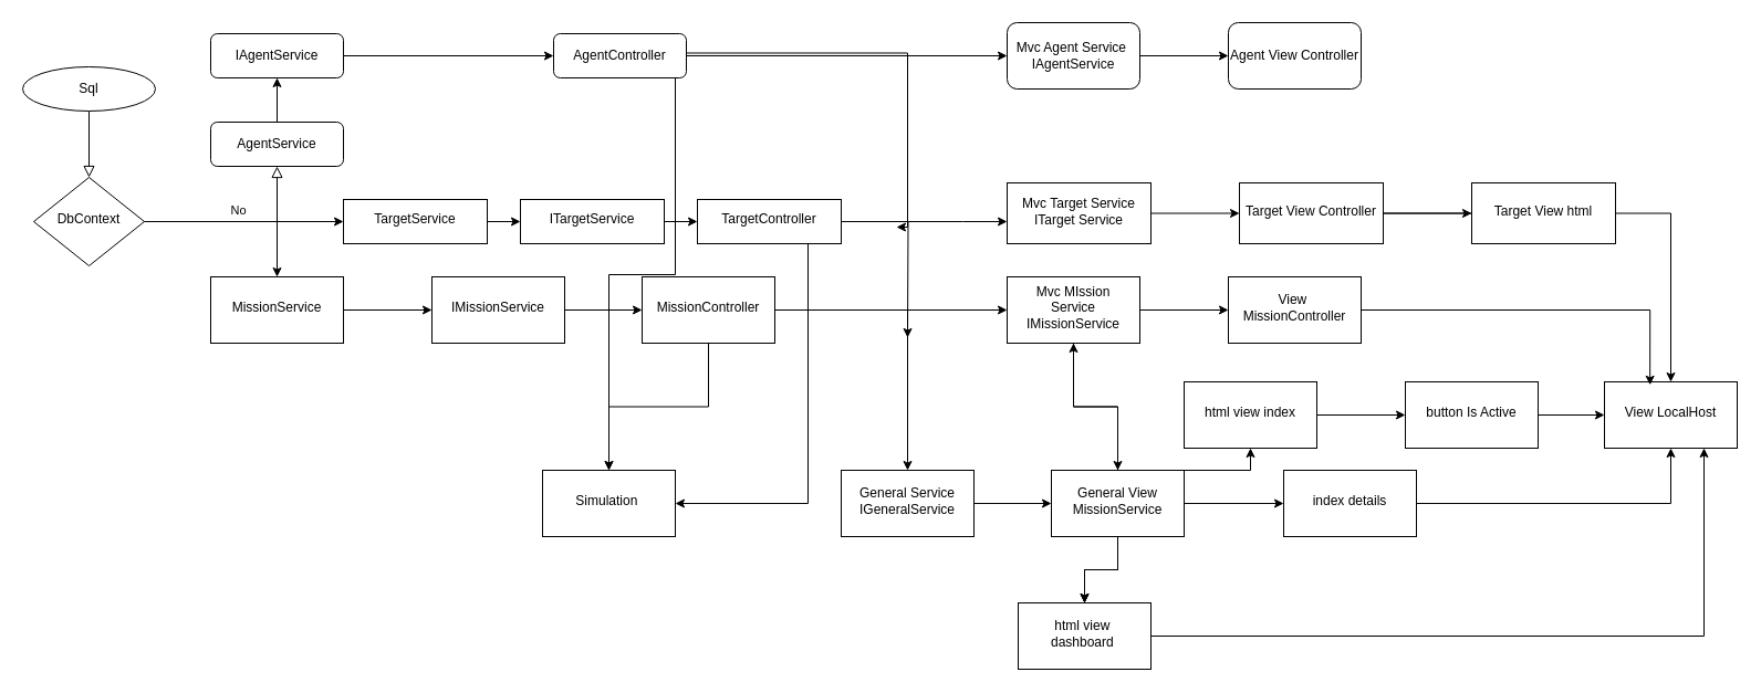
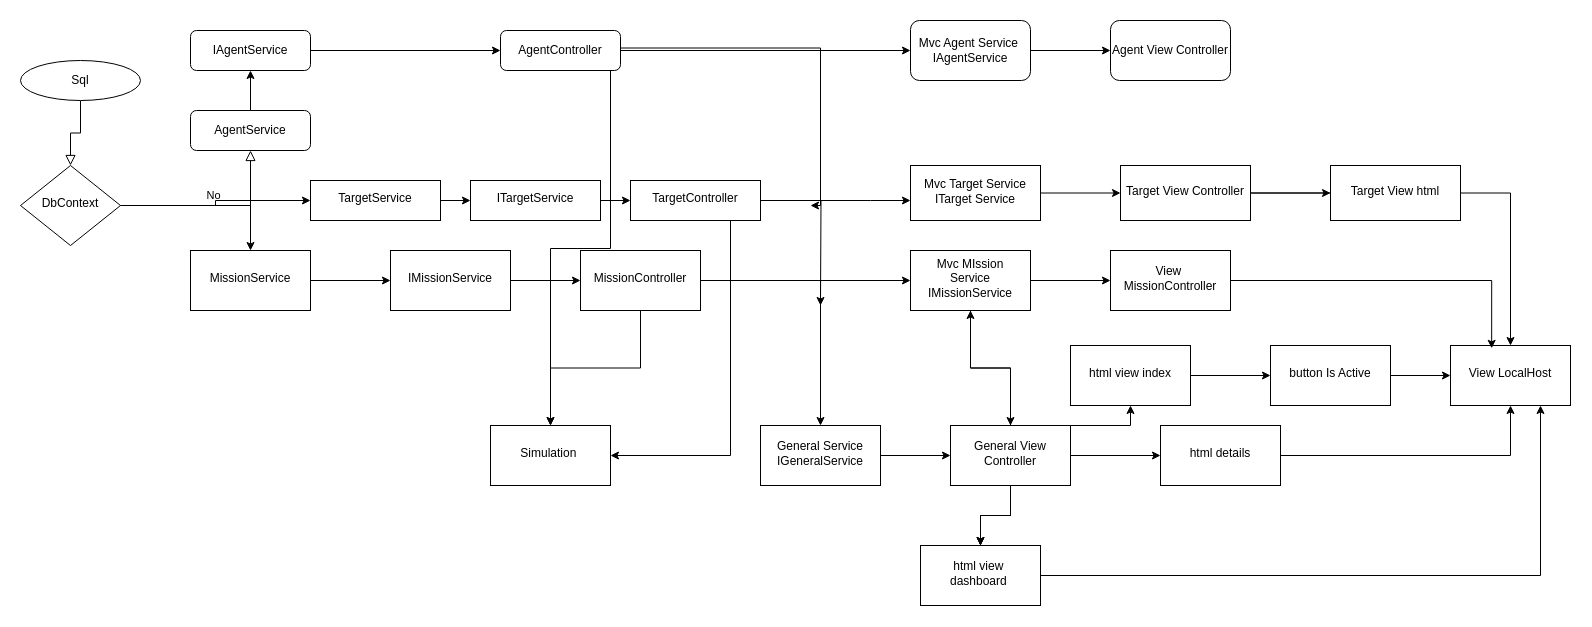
  <mxCell id="0" />
  <mxCell id="1" parent="0" />
  <mxCell id="2" value="" style="rounded=0;html=1;jettySize=auto;orthogonalLoop=1;fontSize=11;endArrow=block;endFill=0;endSize=8;strokeWidth=1;shadow=0;labelBackgroundColor=none;edgeStyle=orthogonalEdgeStyle;" edge="1" parent="1" source="3" target="7"><mxGeometry relative="1" as="geometry" /></mxCell>
  <mxCell id="3" value="Sql" style="ellipse;whiteSpace=wrap;html=1;fontSize=12;glass=0;strokeWidth=1;shadow=0;" vertex="1" parent="1"><mxGeometry x="20" y="60" width="120" height="40" as="geometry" /></mxCell>
  <mxCell id="4" value="No" style="edgeStyle=orthogonalEdgeStyle;rounded=0;html=1;jettySize=auto;orthogonalLoop=1;fontSize=11;endArrow=block;endFill=0;endSize=8;strokeWidth=1;shadow=0;labelBackgroundColor=none;" edge="1" parent="1" source="7" target="9"><mxGeometry y="10" relative="1" as="geometry"><mxPoint as="offset" /></mxGeometry></mxCell>
  <mxCell id="5" value="" style="edgeStyle=orthogonalEdgeStyle;rounded=0;orthogonalLoop=1;jettySize=auto;html=1;" edge="1" parent="1" source="7" target="11"><mxGeometry relative="1" as="geometry" /></mxCell>
  <mxCell id="6" value="" style="edgeStyle=orthogonalEdgeStyle;rounded=0;orthogonalLoop=1;jettySize=auto;html=1;" edge="1" parent="1" source="7" target="13"><mxGeometry relative="1" as="geometry" /></mxCell>
- <mxCell id="7" value="DbContext" style="rhombus;whiteSpace=wrap;html=1;shadow=0;fontFamily=Helvetica;fontSize=12;align=center;strokeWidth=1;spacing=6;spacingTop=-4;" vertex="1" parent="1"><mxGeometry x="30" y="160" width="100" height="80" as="geometry" /></mxCell>
+ <mxCell id="7" value="DbContext" style="rhombus;whiteSpace=wrap;html=1;shadow=0;fontFamily=Helvetica;fontSize=12;align=center;strokeWidth=1;spacing=6;spacingTop=-4;" vertex="1" parent="1"><mxGeometry x="20" y="165" width="100" height="80" as="geometry" /></mxCell>
  <mxCell id="8" value="" style="edgeStyle=orthogonalEdgeStyle;rounded=0;orthogonalLoop=1;jettySize=auto;html=1;" edge="1" parent="1" source="9" target="15"><mxGeometry relative="1" as="geometry" /></mxCell>
  <mxCell id="9" value="AgentService" style="rounded=1;whiteSpace=wrap;html=1;fontSize=12;glass=0;strokeWidth=1;shadow=0;" vertex="1" parent="1"><mxGeometry x="190" y="110" width="120" height="40" as="geometry" /></mxCell>
  <mxCell id="10" value="" style="edgeStyle=orthogonalEdgeStyle;rounded=0;orthogonalLoop=1;jettySize=auto;html=1;" edge="1" parent="1" source="11" target="21"><mxGeometry relative="1" as="geometry" /></mxCell>
  <mxCell id="11" value="TargetService" style="whiteSpace=wrap;html=1;shadow=0;strokeWidth=1;spacing=6;spacingTop=-4;" vertex="1" parent="1"><mxGeometry x="310" y="180" width="130" height="40" as="geometry" /></mxCell>
  <mxCell id="12" value="" style="edgeStyle=orthogonalEdgeStyle;rounded=0;orthogonalLoop=1;jettySize=auto;html=1;" edge="1" parent="1" source="13" target="27"><mxGeometry relative="1" as="geometry" /></mxCell>
  <mxCell id="13" value="MissionService" style="whiteSpace=wrap;html=1;shadow=0;strokeWidth=1;spacing=6;spacingTop=-4;" vertex="1" parent="1"><mxGeometry x="190" y="250" width="120" height="60" as="geometry" /></mxCell>
  <mxCell id="14" value="" style="edgeStyle=orthogonalEdgeStyle;rounded=0;orthogonalLoop=1;jettySize=auto;html=1;" edge="1" parent="1" source="15" target="19"><mxGeometry relative="1" as="geometry" /></mxCell>
  <mxCell id="15" value="IAgentService" style="whiteSpace=wrap;html=1;rounded=1;glass=0;strokeWidth=1;shadow=0;" vertex="1" parent="1"><mxGeometry x="190" y="30" width="120" height="40" as="geometry" /></mxCell>
  <mxCell id="16" value="" style="edgeStyle=orthogonalEdgeStyle;rounded=0;orthogonalLoop=1;jettySize=auto;html=1;" edge="1" parent="1" source="19" target="33"><mxGeometry relative="1" as="geometry" /></mxCell>
  <mxCell id="17" style="edgeStyle=orthogonalEdgeStyle;rounded=0;orthogonalLoop=1;jettySize=auto;html=1;" edge="1" parent="1"><mxGeometry relative="1" as="geometry"><mxPoint x="810" y="205" as="targetPoint" /><mxPoint x="620" y="47.5" as="sourcePoint" /><Array as="points"><mxPoint x="820" y="48" /><mxPoint x="820" y="205" /></Array></mxGeometry></mxCell>
  <mxCell id="18" style="edgeStyle=orthogonalEdgeStyle;rounded=0;orthogonalLoop=1;jettySize=auto;html=1;" edge="1" parent="1" source="19" target="64"><mxGeometry relative="1" as="geometry"><Array as="points"><mxPoint x="610" y="248" /><mxPoint x="550" y="248" /></Array></mxGeometry></mxCell>
  <mxCell id="19" value="AgentController" style="whiteSpace=wrap;html=1;rounded=1;glass=0;strokeWidth=1;shadow=0;" vertex="1" parent="1"><mxGeometry x="500" y="30" width="120" height="40" as="geometry" /></mxCell>
  <mxCell id="20" value="" style="edgeStyle=orthogonalEdgeStyle;rounded=0;orthogonalLoop=1;jettySize=auto;html=1;" edge="1" parent="1" source="21" target="25"><mxGeometry relative="1" as="geometry" /></mxCell>
  <mxCell id="21" value="ITargetService" style="whiteSpace=wrap;html=1;shadow=0;strokeWidth=1;spacing=6;spacingTop=-4;" vertex="1" parent="1"><mxGeometry x="470" y="180" width="130" height="40" as="geometry" /></mxCell>
  <mxCell id="22" value="" style="edgeStyle=orthogonalEdgeStyle;rounded=0;orthogonalLoop=1;jettySize=auto;html=1;" edge="1" parent="1" source="25" target="35"><mxGeometry relative="1" as="geometry"><Array as="points"><mxPoint x="870" y="200" /><mxPoint x="870" y="200" /></Array></mxGeometry></mxCell>
  <mxCell id="23" style="edgeStyle=orthogonalEdgeStyle;rounded=0;orthogonalLoop=1;jettySize=auto;html=1;" edge="1" parent="1" source="25"><mxGeometry relative="1" as="geometry"><mxPoint x="820" y="305" as="targetPoint" /></mxGeometry></mxCell>
  <mxCell id="24" style="edgeStyle=orthogonalEdgeStyle;rounded=0;orthogonalLoop=1;jettySize=auto;html=1;" edge="1" parent="1" source="25" target="64"><mxGeometry relative="1" as="geometry"><Array as="points"><mxPoint x="730" y="455" /></Array></mxGeometry></mxCell>
  <mxCell id="25" value="TargetController" style="whiteSpace=wrap;html=1;shadow=0;strokeWidth=1;spacing=6;spacingTop=-4;" vertex="1" parent="1"><mxGeometry x="630" y="180" width="130" height="40" as="geometry" /></mxCell>
  <mxCell id="26" value="" style="edgeStyle=orthogonalEdgeStyle;rounded=0;orthogonalLoop=1;jettySize=auto;html=1;" edge="1" parent="1" source="27" target="31"><mxGeometry relative="1" as="geometry" /></mxCell>
  <mxCell id="27" value="IMissionService" style="whiteSpace=wrap;html=1;shadow=0;strokeWidth=1;spacing=6;spacingTop=-4;" vertex="1" parent="1"><mxGeometry x="390" y="250" width="120" height="60" as="geometry" /></mxCell>
  <mxCell id="28" value="" style="edgeStyle=orthogonalEdgeStyle;rounded=0;orthogonalLoop=1;jettySize=auto;html=1;" edge="1" parent="1" source="31" target="38"><mxGeometry relative="1" as="geometry" /></mxCell>
  <mxCell id="29" value="" style="edgeStyle=orthogonalEdgeStyle;rounded=0;orthogonalLoop=1;jettySize=auto;html=1;" edge="1" parent="1" source="31" target="45"><mxGeometry relative="1" as="geometry" /></mxCell>
  <mxCell id="30" value="" style="edgeStyle=orthogonalEdgeStyle;rounded=0;orthogonalLoop=1;jettySize=auto;html=1;" edge="1" parent="1" source="31" target="64"><mxGeometry relative="1" as="geometry" /></mxCell>
  <mxCell id="31" value="MissionController" style="whiteSpace=wrap;html=1;shadow=0;strokeWidth=1;spacing=6;spacingTop=-4;" vertex="1" parent="1"><mxGeometry x="580" y="250" width="120" height="60" as="geometry" /></mxCell>
  <mxCell id="32" value="" style="edgeStyle=orthogonalEdgeStyle;rounded=0;orthogonalLoop=1;jettySize=auto;html=1;" edge="1" parent="1" source="33" target="39"><mxGeometry relative="1" as="geometry" /></mxCell>
  <mxCell id="33" value="Mvc Agent Service&amp;nbsp;&lt;div&gt;IAgentService&lt;/div&gt;" style="whiteSpace=wrap;html=1;rounded=1;glass=0;strokeWidth=1;shadow=0;" vertex="1" parent="1"><mxGeometry x="910" y="20" width="120" height="60" as="geometry" /></mxCell>
  <mxCell id="34" value="" style="edgeStyle=orthogonalEdgeStyle;rounded=0;orthogonalLoop=1;jettySize=auto;html=1;" edge="1" parent="1" source="35" target="42"><mxGeometry relative="1" as="geometry" /></mxCell>
  <mxCell id="35" value="Mvc Target Service&lt;div&gt;ITarget Service&lt;/div&gt;" style="whiteSpace=wrap;html=1;shadow=0;strokeWidth=1;spacing=6;spacingTop=-4;" vertex="1" parent="1"><mxGeometry x="910" y="165" width="130" height="55" as="geometry" /></mxCell>
  <mxCell id="36" value="" style="edgeStyle=orthogonalEdgeStyle;rounded=0;orthogonalLoop=1;jettySize=auto;html=1;" edge="1" parent="1" source="38" target="43"><mxGeometry relative="1" as="geometry" /></mxCell>
  <mxCell id="37" value="" style="edgeStyle=orthogonalEdgeStyle;rounded=0;orthogonalLoop=1;jettySize=auto;html=1;" edge="1" parent="1" source="38" target="52"><mxGeometry relative="1" as="geometry" /></mxCell>
  <mxCell id="38" value="Mvc MIssion Service&lt;br&gt;IMissionService" style="whiteSpace=wrap;html=1;shadow=0;strokeWidth=1;spacing=6;spacingTop=-4;" vertex="1" parent="1"><mxGeometry x="910" y="250" width="120" height="60" as="geometry" /></mxCell>
  <mxCell id="39" value="Agent View Controller" style="whiteSpace=wrap;html=1;rounded=1;glass=0;strokeWidth=1;shadow=0;" vertex="1" parent="1"><mxGeometry x="1110" y="20" width="120" height="60" as="geometry" /></mxCell>
  <mxCell id="40" style="edgeStyle=orthogonalEdgeStyle;rounded=0;orthogonalLoop=1;jettySize=auto;html=1;entryX=0.5;entryY=0;entryDx=0;entryDy=0;" edge="1" parent="1" source="42" target="61"><mxGeometry relative="1" as="geometry" /></mxCell>
  <mxCell id="41" value="" style="edgeStyle=orthogonalEdgeStyle;rounded=0;orthogonalLoop=1;jettySize=auto;html=1;" edge="1" parent="1" source="42" target="63"><mxGeometry relative="1" as="geometry" /></mxCell>
  <mxCell id="42" value="Target View Controller" style="whiteSpace=wrap;html=1;shadow=0;strokeWidth=1;spacing=6;spacingTop=-4;" vertex="1" parent="1"><mxGeometry x="1120" y="165" width="130" height="55" as="geometry" /></mxCell>
  <mxCell id="43" value="View&amp;nbsp; MissionController" style="whiteSpace=wrap;html=1;shadow=0;strokeWidth=1;spacing=6;spacingTop=-4;" vertex="1" parent="1"><mxGeometry x="1110" y="250" width="120" height="60" as="geometry" /></mxCell>
  <mxCell id="44" value="" style="edgeStyle=orthogonalEdgeStyle;rounded=0;orthogonalLoop=1;jettySize=auto;html=1;" edge="1" parent="1" source="45" target="52"><mxGeometry relative="1" as="geometry" /></mxCell>
  <mxCell id="45" value="General Service&lt;div&gt;IGeneralService&lt;/div&gt;" style="whiteSpace=wrap;html=1;shadow=0;strokeWidth=1;spacing=6;spacingTop=-4;" vertex="1" parent="1"><mxGeometry x="760" y="425" width="120" height="60" as="geometry" /></mxCell>
  <mxCell id="46" value="" style="edgeStyle=orthogonalEdgeStyle;rounded=0;orthogonalLoop=1;jettySize=auto;html=1;" edge="1" parent="1" source="52" target="54"><mxGeometry relative="1" as="geometry"><Array as="points"><mxPoint x="1130" y="425" /></Array></mxGeometry></mxCell>
  <mxCell id="47" value="" style="edgeStyle=orthogonalEdgeStyle;rounded=0;orthogonalLoop=1;jettySize=auto;html=1;" edge="1" parent="1" source="52" target="56"><mxGeometry relative="1" as="geometry" /></mxCell>
  <mxCell id="48" value="" style="edgeStyle=orthogonalEdgeStyle;rounded=0;orthogonalLoop=1;jettySize=auto;html=1;" edge="1" parent="1" source="52" target="58"><mxGeometry relative="1" as="geometry" /></mxCell>
  <mxCell id="49" value="" style="edgeStyle=orthogonalEdgeStyle;rounded=0;orthogonalLoop=1;jettySize=auto;html=1;" edge="1" parent="1" source="52" target="58"><mxGeometry relative="1" as="geometry" /></mxCell>
  <mxCell id="50" value="" style="edgeStyle=orthogonalEdgeStyle;rounded=0;orthogonalLoop=1;jettySize=auto;html=1;" edge="1" parent="1" source="52" target="38"><mxGeometry relative="1" as="geometry" /></mxCell>
  <mxCell id="51" value="" style="edgeStyle=orthogonalEdgeStyle;rounded=0;orthogonalLoop=1;jettySize=auto;html=1;" edge="1" parent="1" source="52" target="58"><mxGeometry relative="1" as="geometry" /></mxCell>
- <mxCell id="52" value="General View MissionService" style="whiteSpace=wrap;html=1;shadow=0;strokeWidth=1;spacing=6;spacingTop=-4;" vertex="1" parent="1"><mxGeometry x="950" y="425" width="120" height="60" as="geometry" /></mxCell>
+ <mxCell id="52" value="General View Controller" style="whiteSpace=wrap;html=1;shadow=0;strokeWidth=1;spacing=6;spacingTop=-4;" vertex="1" parent="1"><mxGeometry x="950" y="425" width="120" height="60" as="geometry" /></mxCell>
  <mxCell id="53" value="" style="edgeStyle=orthogonalEdgeStyle;rounded=0;orthogonalLoop=1;jettySize=auto;html=1;" edge="1" parent="1" source="54" target="60"><mxGeometry relative="1" as="geometry" /></mxCell>
  <mxCell id="54" value="html view index" style="whiteSpace=wrap;html=1;shadow=0;strokeWidth=1;spacing=6;spacingTop=-4;" vertex="1" parent="1"><mxGeometry x="1070" y="345" width="120" height="60" as="geometry" /></mxCell>
  <mxCell id="55" value="" style="edgeStyle=orthogonalEdgeStyle;rounded=0;orthogonalLoop=1;jettySize=auto;html=1;" edge="1" parent="1" source="56" target="61"><mxGeometry relative="1" as="geometry" /></mxCell>
- <mxCell id="56" value="index details" style="whiteSpace=wrap;html=1;shadow=0;strokeWidth=1;spacing=6;spacingTop=-4;" vertex="1" parent="1"><mxGeometry x="1160" y="425" width="120" height="60" as="geometry" /></mxCell>
+ <mxCell id="56" value="html details" style="whiteSpace=wrap;html=1;shadow=0;strokeWidth=1;spacing=6;spacingTop=-4;" vertex="1" parent="1"><mxGeometry x="1160" y="425" width="120" height="60" as="geometry" /></mxCell>
  <mxCell id="57" style="edgeStyle=orthogonalEdgeStyle;rounded=0;orthogonalLoop=1;jettySize=auto;html=1;entryX=0.75;entryY=1;entryDx=0;entryDy=0;" edge="1" parent="1" source="58" target="61"><mxGeometry relative="1" as="geometry" /></mxCell>
  <mxCell id="58" value="html view&amp;nbsp; dashboard&amp;nbsp;" style="whiteSpace=wrap;html=1;shadow=0;strokeWidth=1;spacing=6;spacingTop=-4;" vertex="1" parent="1"><mxGeometry x="920" y="545" width="120" height="60" as="geometry" /></mxCell>
  <mxCell id="59" style="edgeStyle=orthogonalEdgeStyle;rounded=0;orthogonalLoop=1;jettySize=auto;html=1;entryX=0;entryY=0.5;entryDx=0;entryDy=0;" edge="1" parent="1" source="60" target="61"><mxGeometry relative="1" as="geometry" /></mxCell>
  <mxCell id="60" value="button Is Active" style="whiteSpace=wrap;html=1;shadow=0;strokeWidth=1;spacing=6;spacingTop=-4;" vertex="1" parent="1"><mxGeometry x="1270" y="345" width="120" height="60" as="geometry" /></mxCell>
  <mxCell id="61" value="View LocalHost" style="whiteSpace=wrap;html=1;shadow=0;strokeWidth=1;spacing=6;spacingTop=-4;" vertex="1" parent="1"><mxGeometry x="1450" y="345" width="120" height="60" as="geometry" /></mxCell>
  <mxCell id="62" style="edgeStyle=orthogonalEdgeStyle;rounded=0;orthogonalLoop=1;jettySize=auto;html=1;entryX=0.343;entryY=0.047;entryDx=0;entryDy=0;entryPerimeter=0;" edge="1" parent="1" source="43" target="61"><mxGeometry relative="1" as="geometry" /></mxCell>
  <mxCell id="63" value="Target View html" style="whiteSpace=wrap;html=1;shadow=0;strokeWidth=1;spacing=6;spacingTop=-4;" vertex="1" parent="1"><mxGeometry x="1330" y="165" width="130" height="55" as="geometry" /></mxCell>
  <mxCell id="64" value="Simulation&amp;nbsp;" style="whiteSpace=wrap;html=1;shadow=0;strokeWidth=1;spacing=6;spacingTop=-4;" vertex="1" parent="1"><mxGeometry x="490" y="425" width="120" height="60" as="geometry" /></mxCell>
